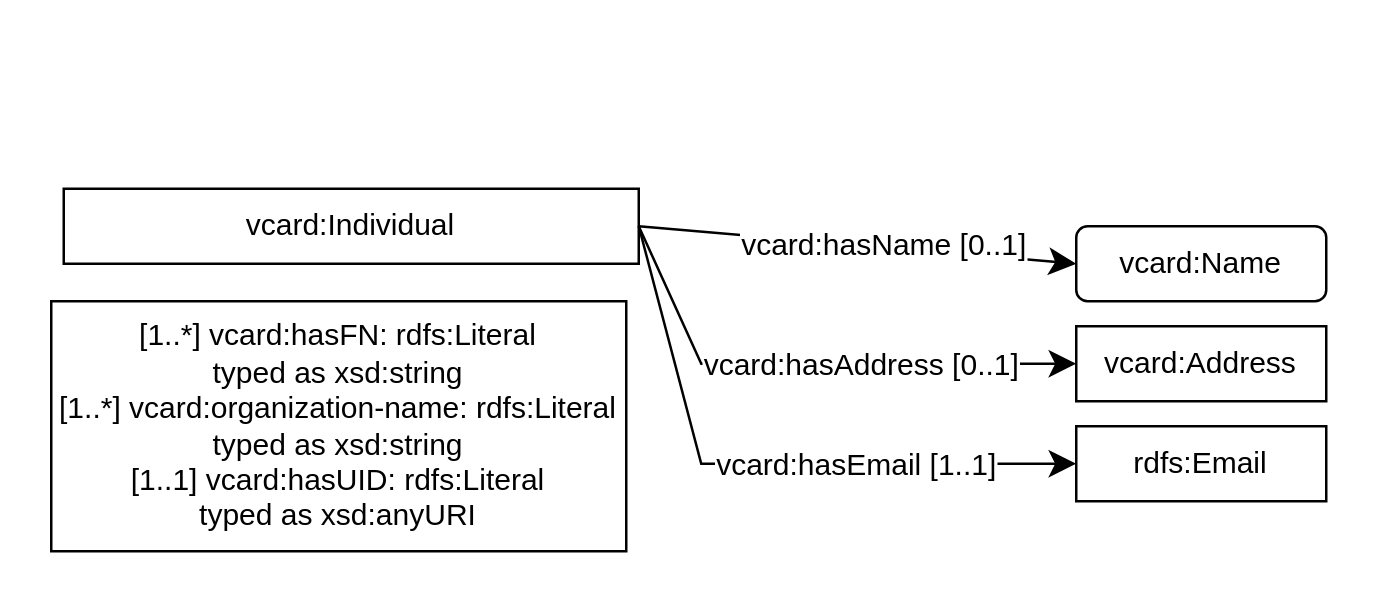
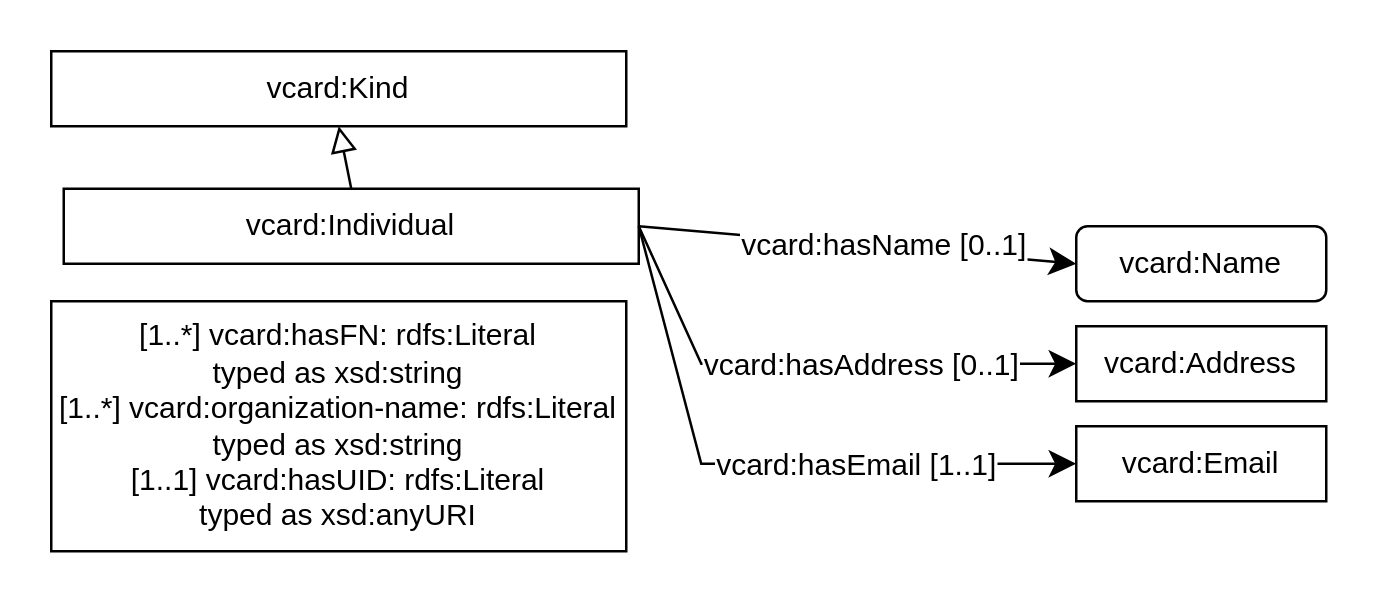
  <mxCell id="0" />
  <mxCell id="1" parent="0" />
  <mxCell id="2" value="" style="endArrow=classic;html=1;exitX=1;exitY=0.5;exitDx=0;exitDy=0;entryX=0;entryY=0.5;entryDx=0;entryDy=0;endSize=8;arcSize=0;rounded=0;" parent="1" source="6" target="4" edge="1"><mxGeometry width="50" height="50" relative="1" as="geometry"><mxPoint x="160" y="105" as="sourcePoint" /><mxPoint x="319" y="115" as="targetPoint" /></mxGeometry></mxCell>
  <mxCell id="3" value="&lt;font style=&quot;font-size: 12px;&quot;&gt;vcard:hasName [0..1]&lt;/font&gt;" style="edgeLabel;html=1;align=center;verticalAlign=middle;resizable=0;points=[];" vertex="1" connectable="0" parent="2"><mxGeometry x="-0.022" y="3" relative="1" as="geometry"><mxPoint x="12" y="3" as="offset" /></mxGeometry></mxCell>
  <mxCell id="4" value="vcard:Name" style="whiteSpace=wrap;html=1;snapToPoint=1;points=[[0.1,0],[0.2,0],[0.3,0],[0.4,0],[0.5,0],[0.6,0],[0.7,0],[0.8,0],[0.9,0],[0,0.1],[0,0.3],[0,0.5],[0,0.7],[0,0.9],[0.1,1],[0.2,1],[0.3,1],[0.4,1],[0.5,1],[0.6,1],[0.7,1],[0.8,1],[0.9,1],[1,0.1],[1,0.3],[1,0.5],[1,0.7],[1,0.9]];rounded=1;" parent="1" vertex="1"><mxGeometry x="430" y="90" width="100" height="30" as="geometry" /></mxCell>
+ <mxCell id="5" value="vcard:Kind" style="rounded=0;whiteSpace=wrap;html=1;snapToPoint=1;points=[[0.1,0],[0.2,0],[0.3,0],[0.4,0],[0.5,0],[0.6,0],[0.7,0],[0.8,0],[0.9,0],[0,0.1],[0,0.3],[0,0.5],[0,0.7],[0,0.9],[0.1,1],[0.2,1],[0.3,1],[0.4,1],[0.5,1],[0.6,1],[0.7,1],[0.8,1],[0.9,1],[1,0.1],[1,0.3],[1,0.5],[1,0.7],[1,0.9]];" parent="1" vertex="1"><mxGeometry x="20" y="20" width="230" height="30" as="geometry" /></mxCell>
  <mxCell id="6" value="vcard:Individual" style="rounded=0;whiteSpace=wrap;html=1;snapToPoint=1;points=[[0.1,0],[0.2,0],[0.3,0],[0.4,0],[0.5,0],[0.6,0],[0.7,0],[0.8,0],[0.9,0],[0,0.1],[0,0.3],[0,0.5],[0,0.7],[0,0.9],[0.1,1],[0.2,1],[0.3,1],[0.4,1],[0.5,1],[0.6,1],[0.7,1],[0.8,1],[0.9,1],[1,0.1],[1,0.3],[1,0.5],[1,0.7],[1,0.9]];" parent="1" vertex="1"><mxGeometry x="25" y="75" width="230" height="30" as="geometry" /></mxCell>
+ <mxCell id="7" value="" style="endArrow=block;html=1;fontColor=#000099;exitX=0.5;exitY=0;exitDx=0;exitDy=0;endFill=0;entryX=0.5;entryY=1;entryDx=0;entryDy=0;endSize=8;arcSize=0;rounded=0;" parent="1" source="6" target="5" edge="1"><mxGeometry width="50" height="50" relative="1" as="geometry"><mxPoint x="-1670" y="-370" as="sourcePoint" /><mxPoint x="-320" y="-375" as="targetPoint" /><Array as="points" /></mxGeometry></mxCell>
  <mxCell id="8" value="&lt;div&gt;[1..*] vcard:hasFN:&amp;nbsp;rdfs:Literal&lt;/div&gt;&lt;div&gt;typed as xsd:string&lt;/div&gt;&lt;div&gt;&lt;div&gt;[1..*] vcard:organization-name:&amp;nbsp;rdfs:Literal&lt;/div&gt;&lt;div&gt;typed as xsd:string&lt;/div&gt;&lt;/div&gt;&lt;div&gt;&lt;div&gt;[1..1] vcard:hasUID:&amp;nbsp;rdfs:Literal&lt;/div&gt;&lt;div&gt;typed as xsd:anyURI&lt;/div&gt;&lt;/div&gt;" style="rounded=0;whiteSpace=wrap;html=1;snapToPoint=1;points=[[0.1,0],[0.2,0],[0.3,0],[0.4,0],[0.5,0],[0.6,0],[0.7,0],[0.8,0],[0.9,0],[0,0.1],[0,0.3],[0,0.5],[0,0.7],[0,0.9],[0.1,1],[0.2,1],[0.3,1],[0.4,1],[0.5,1],[0.6,1],[0.7,1],[0.8,1],[0.9,1],[1,0.1],[1,0.3],[1,0.5],[1,0.7],[1,0.9]];" parent="1" vertex="1"><mxGeometry x="20" y="120" width="230" height="100" as="geometry" /></mxCell>
  <mxCell id="9" value="" style="endArrow=classic;html=1;exitX=1;exitY=0.5;exitDx=0;exitDy=0;entryX=0;entryY=0.5;entryDx=0;entryDy=0;endSize=8;arcSize=0;rounded=0;" parent="1" source="6" target="11" edge="1"><mxGeometry width="50" height="50" relative="1" as="geometry"><mxPoint x="190" y="175" as="sourcePoint" /><mxPoint x="450" y="235" as="targetPoint" /><Array as="points"><mxPoint x="280" y="145" /></Array></mxGeometry></mxCell>
  <mxCell id="10" value="vcard:hasAddress [0..1]" style="text;html=1;align=center;verticalAlign=middle;resizable=0;points=[];labelBackgroundColor=#ffffff;" parent="9" vertex="1" connectable="0"><mxGeometry x="-0.127" relative="1" as="geometry"><mxPoint x="32" as="offset" /></mxGeometry></mxCell>
  <mxCell id="11" value="vcard:Address" style="rounded=0;whiteSpace=wrap;html=1;snapToPoint=1;points=[[0.1,0],[0.2,0],[0.3,0],[0.4,0],[0.5,0],[0.6,0],[0.7,0],[0.8,0],[0.9,0],[0,0.1],[0,0.3],[0,0.5],[0,0.7],[0,0.9],[0.1,1],[0.2,1],[0.3,1],[0.4,1],[0.5,1],[0.6,1],[0.7,1],[0.8,1],[0.9,1],[1,0.1],[1,0.3],[1,0.5],[1,0.7],[1,0.9]];" parent="1" vertex="1"><mxGeometry x="430" y="130" width="100" height="30" as="geometry" /></mxCell>
  <mxCell id="12" value="" style="endArrow=classic;html=1;exitX=1;exitY=0.5;exitDx=0;exitDy=0;entryX=0;entryY=0.5;entryDx=0;entryDy=0;endSize=8;arcSize=0;rounded=0;" edge="1" parent="1" target="14" source="6"><mxGeometry width="50" height="50" relative="1" as="geometry"><mxPoint x="250" y="150" as="sourcePoint" /><mxPoint x="450" y="280" as="targetPoint" /><Array as="points"><mxPoint x="280" y="185" /></Array></mxGeometry></mxCell>
  <mxCell id="13" value="&lt;div&gt;vcard:hasEmail [1..1]&lt;/div&gt;" style="text;html=1;align=center;verticalAlign=middle;resizable=0;points=[];labelBackgroundColor=#ffffff;" vertex="1" connectable="0" parent="12"><mxGeometry x="-0.127" relative="1" as="geometry"><mxPoint x="52" as="offset" /></mxGeometry></mxCell>
- <mxCell id="14" value="rdfs:Email" style="rounded=0;whiteSpace=wrap;html=1;snapToPoint=1;points=[[0.1,0],[0.2,0],[0.3,0],[0.4,0],[0.5,0],[0.6,0],[0.7,0],[0.8,0],[0.9,0],[0,0.1],[0,0.3],[0,0.5],[0,0.7],[0,0.9],[0.1,1],[0.2,1],[0.3,1],[0.4,1],[0.5,1],[0.6,1],[0.7,1],[0.8,1],[0.9,1],[1,0.1],[1,0.3],[1,0.5],[1,0.7],[1,0.9]];" vertex="1" parent="1"><mxGeometry x="430" y="170" width="100" height="30" as="geometry" /></mxCell>
+ <mxCell id="14" value="vcard:Email" style="rounded=0;whiteSpace=wrap;html=1;snapToPoint=1;points=[[0.1,0],[0.2,0],[0.3,0],[0.4,0],[0.5,0],[0.6,0],[0.7,0],[0.8,0],[0.9,0],[0,0.1],[0,0.3],[0,0.5],[0,0.7],[0,0.9],[0.1,1],[0.2,1],[0.3,1],[0.4,1],[0.5,1],[0.6,1],[0.7,1],[0.8,1],[0.9,1],[1,0.1],[1,0.3],[1,0.5],[1,0.7],[1,0.9]];" vertex="1" parent="1"><mxGeometry x="430" y="170" width="100" height="30" as="geometry" /></mxCell>
